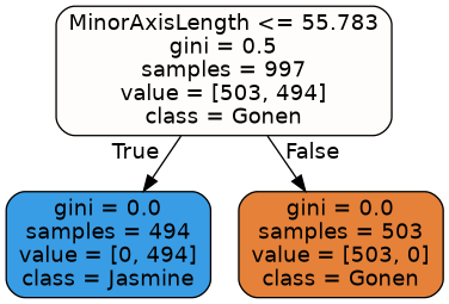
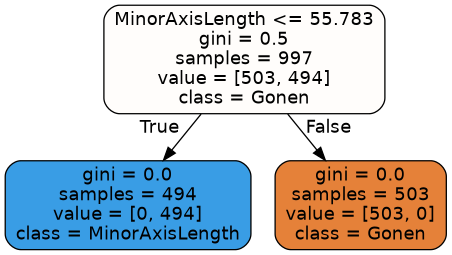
  digraph {
    node [color=black fontname=helvetica shape=box style="filled, rounded"]
    edge [fontname=helvetica labeldistance=2.5]
    n1 [fillcolor="#fffdfb" label="MinorAxisLength <= 55.783\ngini = 0.5\nsamples = 997\nvalue = [503, 494]\nclass = Gonen"]
-   n2 [fillcolor="#399de5" label="gini = 0.0\nsamples = 494\nvalue = [0, 494]\nclass = Jasmine"]
+   n2 [fillcolor="#399de5" label="gini = 0.0\nsamples = 494\nvalue = [0, 494]\nclass = MinorAxisLength"]
    n3 [fillcolor="#e58139" label="gini = 0.0\nsamples = 503\nvalue = [503, 0]\nclass = Gonen"]
    n1 -> n2 [headlabel=True labelangle=45]
    n1 -> n3 [headlabel=False labelangle=-45]
  }
